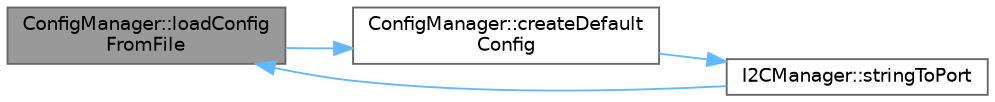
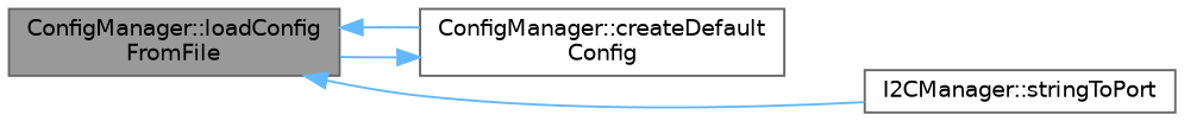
  digraph {
    fontname="DejaVu Sans"
    rankdir=LR
    node [color=grey40 fillcolor=white fontname="DejaVu Sans" fontsize=10 shape=box style=filled]
    edge [color=steelblue1 fontname="DejaVu Sans" fontsize=10 labelfontname=Helvetica labelfontsize=10 style=solid]
    n1 [color=gray40 fillcolor=grey60 fontcolor=black height=0.2 label="ConfigManager::loadConfig\lFromFile" width=0.4]
    n2 [height=0.2 label="ConfigManager::createDefault\lConfig" width=0.4]
    n3 [height=0.2 label="I2CManager::stringToPort" width=0.4]
    n1 -> n2
-   n2 -> n3
+   n2 -> n1
    n3 -> n1
  }
